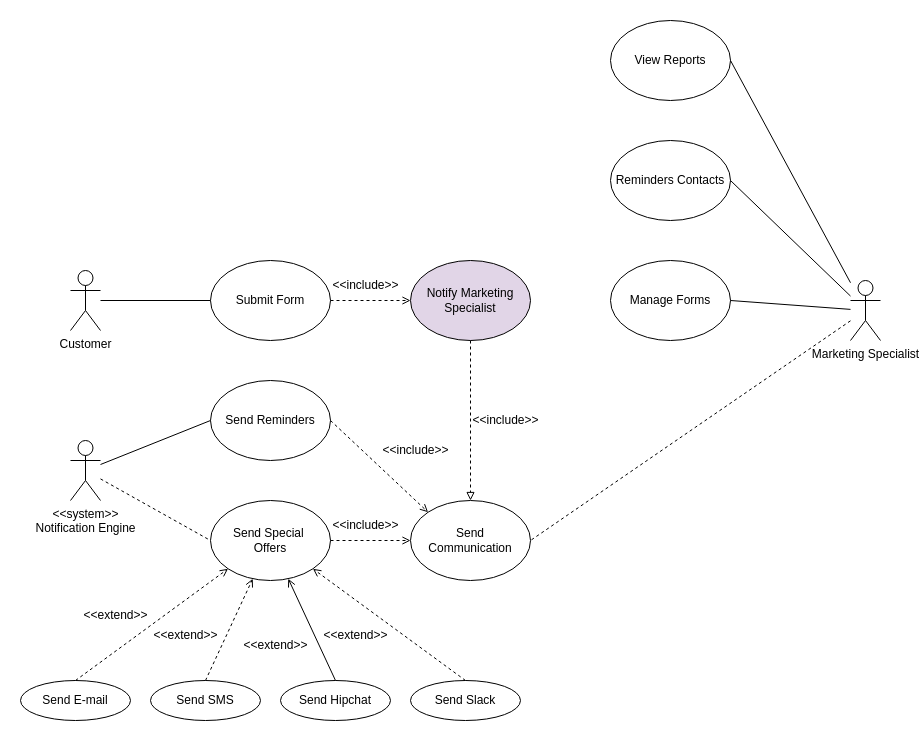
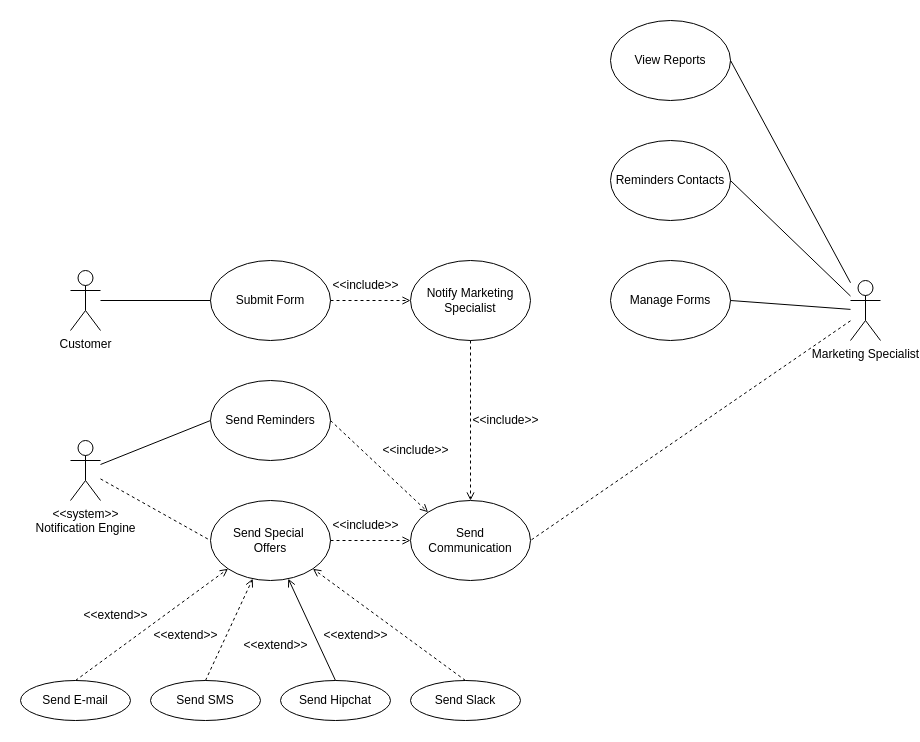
  <mxCell id="0" />
  <mxCell id="1" parent="0" />
- <mxCell id="2" value="Notify Marketing&lt;br&gt;Specialist" style="ellipse;whiteSpace=wrap;html=1;fillColor=#e1d5e7;" parent="1" vertex="1"><mxGeometry x="410" y="260" width="120" height="80" as="geometry" /></mxCell>
+ <mxCell id="2" value="Notify Marketing&lt;br&gt;Specialist" style="ellipse;whiteSpace=wrap;html=1;" parent="1" vertex="1"><mxGeometry x="410" y="260" width="120" height="80" as="geometry" /></mxCell>
  <mxCell id="3" value="Manage Forms" style="ellipse;whiteSpace=wrap;html=1;" parent="1" vertex="1"><mxGeometry x="610" y="260" width="120" height="80" as="geometry" /></mxCell>
  <mxCell id="4" value="Reminders Contacts" style="ellipse;whiteSpace=wrap;html=1;" parent="1" vertex="1"><mxGeometry x="610" y="140" width="120" height="80" as="geometry" /></mxCell>
  <mxCell id="5" value="View Reports" style="ellipse;whiteSpace=wrap;html=1;" parent="1" vertex="1"><mxGeometry x="610" y="20" width="120" height="80" as="geometry" /></mxCell>
  <mxCell id="6" value="Send&lt;br&gt;Communication" style="ellipse;whiteSpace=wrap;html=1;" parent="1" vertex="1"><mxGeometry x="410" y="500" width="120" height="80" as="geometry" /></mxCell>
  <mxCell id="7" value="Submit Form" style="ellipse;whiteSpace=wrap;html=1;" parent="1" vertex="1"><mxGeometry x="210" y="260" width="120" height="80" as="geometry" /></mxCell>
  <mxCell id="8" value="Send Reminders" style="ellipse;whiteSpace=wrap;html=1;" parent="1" vertex="1"><mxGeometry x="210" y="380" width="120" height="80" as="geometry" /></mxCell>
  <mxCell id="9" value="Send Special&amp;nbsp;&lt;br&gt;Offers" style="ellipse;whiteSpace=wrap;html=1;" parent="1" vertex="1"><mxGeometry x="210" y="500" width="120" height="80" as="geometry" /></mxCell>
  <mxCell id="10" value="Customer" style="shape=umlActor;verticalLabelPosition=bottom;verticalAlign=top;html=1;outlineConnect=0;" parent="1" vertex="1"><mxGeometry x="70" y="270" width="30" height="60" as="geometry" /></mxCell>
  <mxCell id="11" value="&amp;lt;&amp;lt;include&amp;gt;&amp;gt;" style="text;html=1;align=center;verticalAlign=middle;resizable=0;points=[];autosize=1;strokeColor=none;fillColor=none;" parent="1" vertex="1"><mxGeometry x="460" y="405" width="90" height="30" as="geometry" /></mxCell>
  <mxCell id="12" value="&amp;lt;&amp;lt;system&amp;gt;&amp;gt;&lt;br&gt;Notification Engine" style="shape=umlActor;verticalLabelPosition=bottom;verticalAlign=top;html=1;outlineConnect=0;" parent="1" vertex="1"><mxGeometry x="70" y="440" width="30" height="60" as="geometry" /></mxCell>
  <mxCell id="13" value="Marketing Specialist" style="shape=umlActor;verticalLabelPosition=bottom;verticalAlign=top;html=1;outlineConnect=0;" parent="1" vertex="1"><mxGeometry x="850" y="280" width="30" height="60" as="geometry" /></mxCell>
  <mxCell id="14" value="" style="endArrow=none;html=1;rounded=0;entryX=1;entryY=0.5;entryDx=0;entryDy=0;endFill=0;" edge="1" parent="1" source="13" target="5"><mxGeometry width="50" height="50" relative="1" as="geometry"><mxPoint x="450" y="440" as="sourcePoint" /><mxPoint x="500" y="390" as="targetPoint" /></mxGeometry></mxCell>
  <mxCell id="15" value="" style="endArrow=none;html=1;rounded=0;entryX=1;entryY=0.5;entryDx=0;entryDy=0;endFill=0;" edge="1" parent="1" source="13" target="4"><mxGeometry width="50" height="50" relative="1" as="geometry"><mxPoint x="450" y="440" as="sourcePoint" /><mxPoint x="500" y="390" as="targetPoint" /></mxGeometry></mxCell>
  <mxCell id="16" value="" style="endArrow=none;html=1;rounded=0;entryX=1;entryY=0.5;entryDx=0;entryDy=0;endFill=0;" edge="1" parent="1" source="13" target="3"><mxGeometry width="50" height="50" relative="1" as="geometry"><mxPoint x="450" y="440" as="sourcePoint" /><mxPoint x="500" y="390" as="targetPoint" /></mxGeometry></mxCell>
- <mxCell id="17" value="" style="endArrow=block;dashed=1;html=1;rounded=0;endFill=0;exitX=0.5;exitY=1;exitDx=0;exitDy=0;entryX=0.5;entryY=0;entryDx=0;entryDy=0;" edge="1" parent="1" source="2" target="6"><mxGeometry width="50" height="50" relative="1" as="geometry"><mxPoint x="450" y="420" as="sourcePoint" /><mxPoint x="500" y="370" as="targetPoint" /></mxGeometry></mxCell>
+ <mxCell id="17" value="" style="endArrow=open;dashed=1;html=1;rounded=0;endFill=0;exitX=0.5;exitY=1;exitDx=0;exitDy=0;entryX=0.5;entryY=0;entryDx=0;entryDy=0;" edge="1" parent="1" source="2" target="6"><mxGeometry width="50" height="50" relative="1" as="geometry"><mxPoint x="450" y="420" as="sourcePoint" /><mxPoint x="500" y="370" as="targetPoint" /></mxGeometry></mxCell>
  <mxCell id="18" value="" style="endArrow=none;html=1;rounded=0;entryX=1;entryY=0.5;entryDx=0;entryDy=0;endFill=0;dashed=1;" edge="1" parent="1" source="13" target="6"><mxGeometry width="50" height="50" relative="1" as="geometry"><mxPoint x="450" y="420" as="sourcePoint" /><mxPoint x="500" y="370" as="targetPoint" /></mxGeometry></mxCell>
  <mxCell id="19" value="" style="endArrow=none;html=1;rounded=0;exitX=0;exitY=0.5;exitDx=0;exitDy=0;" edge="1" parent="1" source="7" target="10"><mxGeometry width="50" height="50" relative="1" as="geometry"><mxPoint x="450" y="420" as="sourcePoint" /><mxPoint x="500" y="370" as="targetPoint" /></mxGeometry></mxCell>
  <mxCell id="20" value="" style="endArrow=open;dashed=1;html=1;rounded=0;endFill=0;exitX=1;exitY=0.5;exitDx=0;exitDy=0;entryX=0;entryY=0.5;entryDx=0;entryDy=0;" edge="1" parent="1" source="7" target="2"><mxGeometry width="50" height="50" relative="1" as="geometry"><mxPoint x="450" y="420" as="sourcePoint" /><mxPoint x="500" y="370" as="targetPoint" /></mxGeometry></mxCell>
  <mxCell id="21" value="&amp;lt;&amp;lt;include&amp;gt;&amp;gt;" style="text;html=1;align=center;verticalAlign=middle;resizable=0;points=[];autosize=1;strokeColor=none;fillColor=none;" vertex="1" parent="1"><mxGeometry x="320" y="270" width="90" height="30" as="geometry" /></mxCell>
  <mxCell id="22" value="" style="endArrow=none;html=1;rounded=0;entryX=0;entryY=0.5;entryDx=0;entryDy=0;" edge="1" parent="1" source="12" target="8"><mxGeometry width="50" height="50" relative="1" as="geometry"><mxPoint x="450" y="430" as="sourcePoint" /><mxPoint x="500" y="380" as="targetPoint" /></mxGeometry></mxCell>
  <mxCell id="23" value="" style="endArrow=none;html=1;rounded=0;entryX=0;entryY=0.5;entryDx=0;entryDy=0;dashed=1;" edge="1" parent="1" source="12" target="9"><mxGeometry width="50" height="50" relative="1" as="geometry"><mxPoint x="130" y="490" as="sourcePoint" /><mxPoint x="220" y="430" as="targetPoint" /></mxGeometry></mxCell>
  <mxCell id="24" value="" style="endArrow=open;dashed=1;html=1;rounded=0;endFill=0;exitX=1;exitY=0.5;exitDx=0;exitDy=0;entryX=0;entryY=0;entryDx=0;entryDy=0;" edge="1" parent="1" source="8" target="6"><mxGeometry width="50" height="50" relative="1" as="geometry"><mxPoint x="480" y="350" as="sourcePoint" /><mxPoint x="480" y="510" as="targetPoint" /></mxGeometry></mxCell>
  <mxCell id="25" value="&amp;lt;&amp;lt;include&amp;gt;&amp;gt;" style="text;html=1;align=center;verticalAlign=middle;resizable=0;points=[];autosize=1;strokeColor=none;fillColor=none;" vertex="1" parent="1"><mxGeometry x="370" y="435" width="90" height="30" as="geometry" /></mxCell>
  <mxCell id="26" value="" style="endArrow=open;dashed=1;html=1;rounded=0;endFill=0;exitX=1;exitY=0.5;exitDx=0;exitDy=0;entryX=0;entryY=0.5;entryDx=0;entryDy=0;" edge="1" parent="1" source="9" target="6"><mxGeometry width="50" height="50" relative="1" as="geometry"><mxPoint x="340" y="430" as="sourcePoint" /><mxPoint x="438" y="522" as="targetPoint" /></mxGeometry></mxCell>
  <mxCell id="27" value="&amp;lt;&amp;lt;include&amp;gt;&amp;gt;" style="text;html=1;align=center;verticalAlign=middle;resizable=0;points=[];autosize=1;strokeColor=none;fillColor=none;" vertex="1" parent="1"><mxGeometry x="320" y="510" width="90" height="30" as="geometry" /></mxCell>
  <mxCell id="28" value="Send E-mail" style="ellipse;whiteSpace=wrap;html=1;" vertex="1" parent="1"><mxGeometry x="20" y="680" width="110" height="40" as="geometry" /></mxCell>
  <mxCell id="29" value="Send SMS" style="ellipse;whiteSpace=wrap;html=1;" vertex="1" parent="1"><mxGeometry x="150" y="680" width="110" height="40" as="geometry" /></mxCell>
  <mxCell id="30" value="Send Hipchat" style="ellipse;whiteSpace=wrap;html=1;" vertex="1" parent="1"><mxGeometry x="280" y="680" width="110" height="40" as="geometry" /></mxCell>
  <mxCell id="31" value="Send Slack" style="ellipse;whiteSpace=wrap;html=1;" vertex="1" parent="1"><mxGeometry x="410" y="680" width="110" height="40" as="geometry" /></mxCell>
  <mxCell id="32" value="" style="endArrow=open;dashed=1;html=1;rounded=0;endFill=0;exitX=0.5;exitY=0;exitDx=0;exitDy=0;entryX=0;entryY=1;entryDx=0;entryDy=0;" edge="1" parent="1" source="28" target="9"><mxGeometry width="50" height="50" relative="1" as="geometry"><mxPoint x="340" y="430" as="sourcePoint" /><mxPoint x="438" y="522" as="targetPoint" /></mxGeometry></mxCell>
  <mxCell id="33" value="" style="endArrow=open;dashed=0;html=1;rounded=0;endFill=0;exitX=0.5;exitY=0;exitDx=0;exitDy=0;" edge="1" parent="1" source="30" target="9"><mxGeometry width="50" height="50" relative="1" as="geometry"><mxPoint x="85" y="690" as="sourcePoint" /><mxPoint x="238" y="578" as="targetPoint" /></mxGeometry></mxCell>
  <mxCell id="34" value="" style="endArrow=open;dashed=1;html=1;rounded=0;endFill=0;exitX=0.5;exitY=0;exitDx=0;exitDy=0;entryX=1;entryY=1;entryDx=0;entryDy=0;" edge="1" parent="1" source="31" target="9"><mxGeometry width="50" height="50" relative="1" as="geometry"><mxPoint x="345" y="690" as="sourcePoint" /><mxPoint x="280" y="590" as="targetPoint" /></mxGeometry></mxCell>
  <mxCell id="35" value="" style="endArrow=open;dashed=1;html=1;rounded=0;endFill=0;exitX=0.5;exitY=0;exitDx=0;exitDy=0;" edge="1" parent="1" source="29" target="9"><mxGeometry width="50" height="50" relative="1" as="geometry"><mxPoint x="345" y="690" as="sourcePoint" /><mxPoint x="298" y="588" as="targetPoint" /></mxGeometry></mxCell>
  <mxCell id="36" value="&amp;lt;&amp;lt;extend&amp;gt;&amp;gt;" style="text;html=1;align=center;verticalAlign=middle;resizable=0;points=[];autosize=1;strokeColor=none;fillColor=none;" vertex="1" parent="1"><mxGeometry x="140" y="620" width="90" height="30" as="geometry" /></mxCell>
  <mxCell id="37" value="&amp;lt;&amp;lt;extend&amp;gt;&amp;gt;" style="text;html=1;align=center;verticalAlign=middle;resizable=0;points=[];autosize=1;strokeColor=none;fillColor=none;" vertex="1" parent="1"><mxGeometry x="70" y="600" width="90" height="30" as="geometry" /></mxCell>
  <mxCell id="38" value="&amp;lt;&amp;lt;extend&amp;gt;&amp;gt;" style="text;html=1;align=center;verticalAlign=middle;resizable=0;points=[];autosize=1;strokeColor=none;fillColor=none;" vertex="1" parent="1"><mxGeometry x="230" y="630" width="90" height="30" as="geometry" /></mxCell>
  <mxCell id="39" value="&amp;lt;&amp;lt;extend&amp;gt;&amp;gt;" style="text;html=1;align=center;verticalAlign=middle;resizable=0;points=[];autosize=1;strokeColor=none;fillColor=none;" vertex="1" parent="1"><mxGeometry x="310" y="620" width="90" height="30" as="geometry" /></mxCell>
